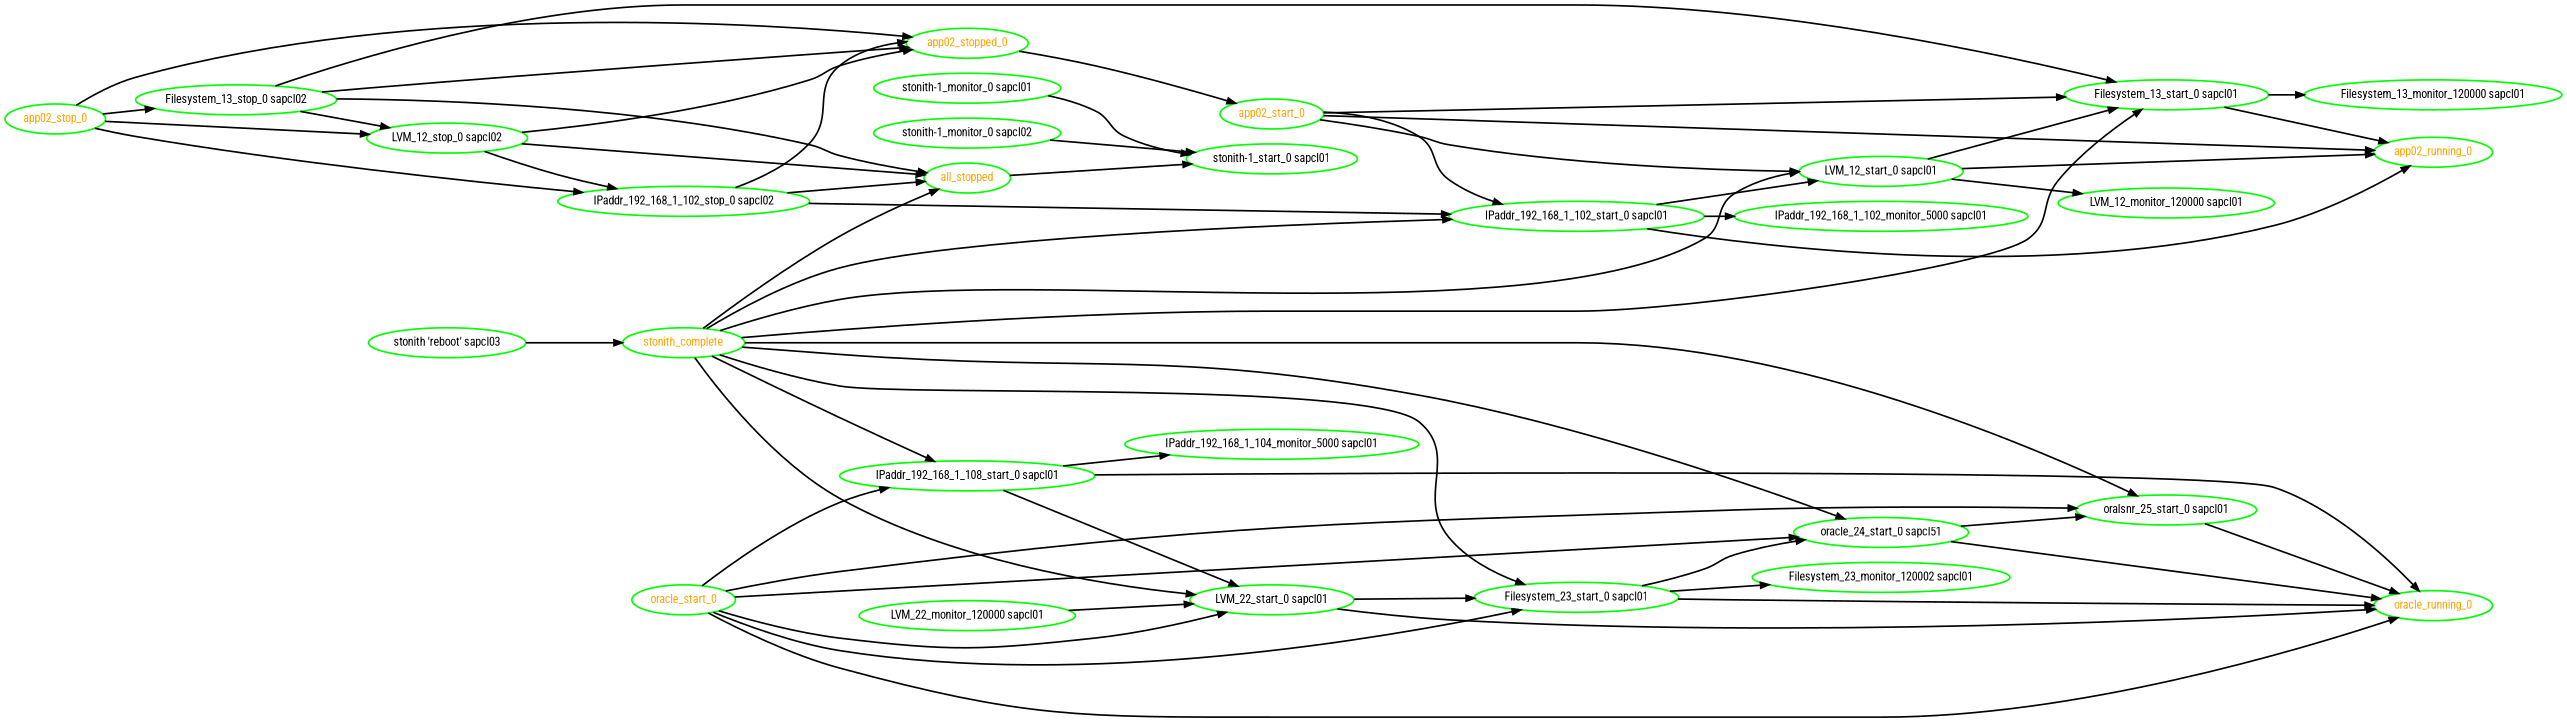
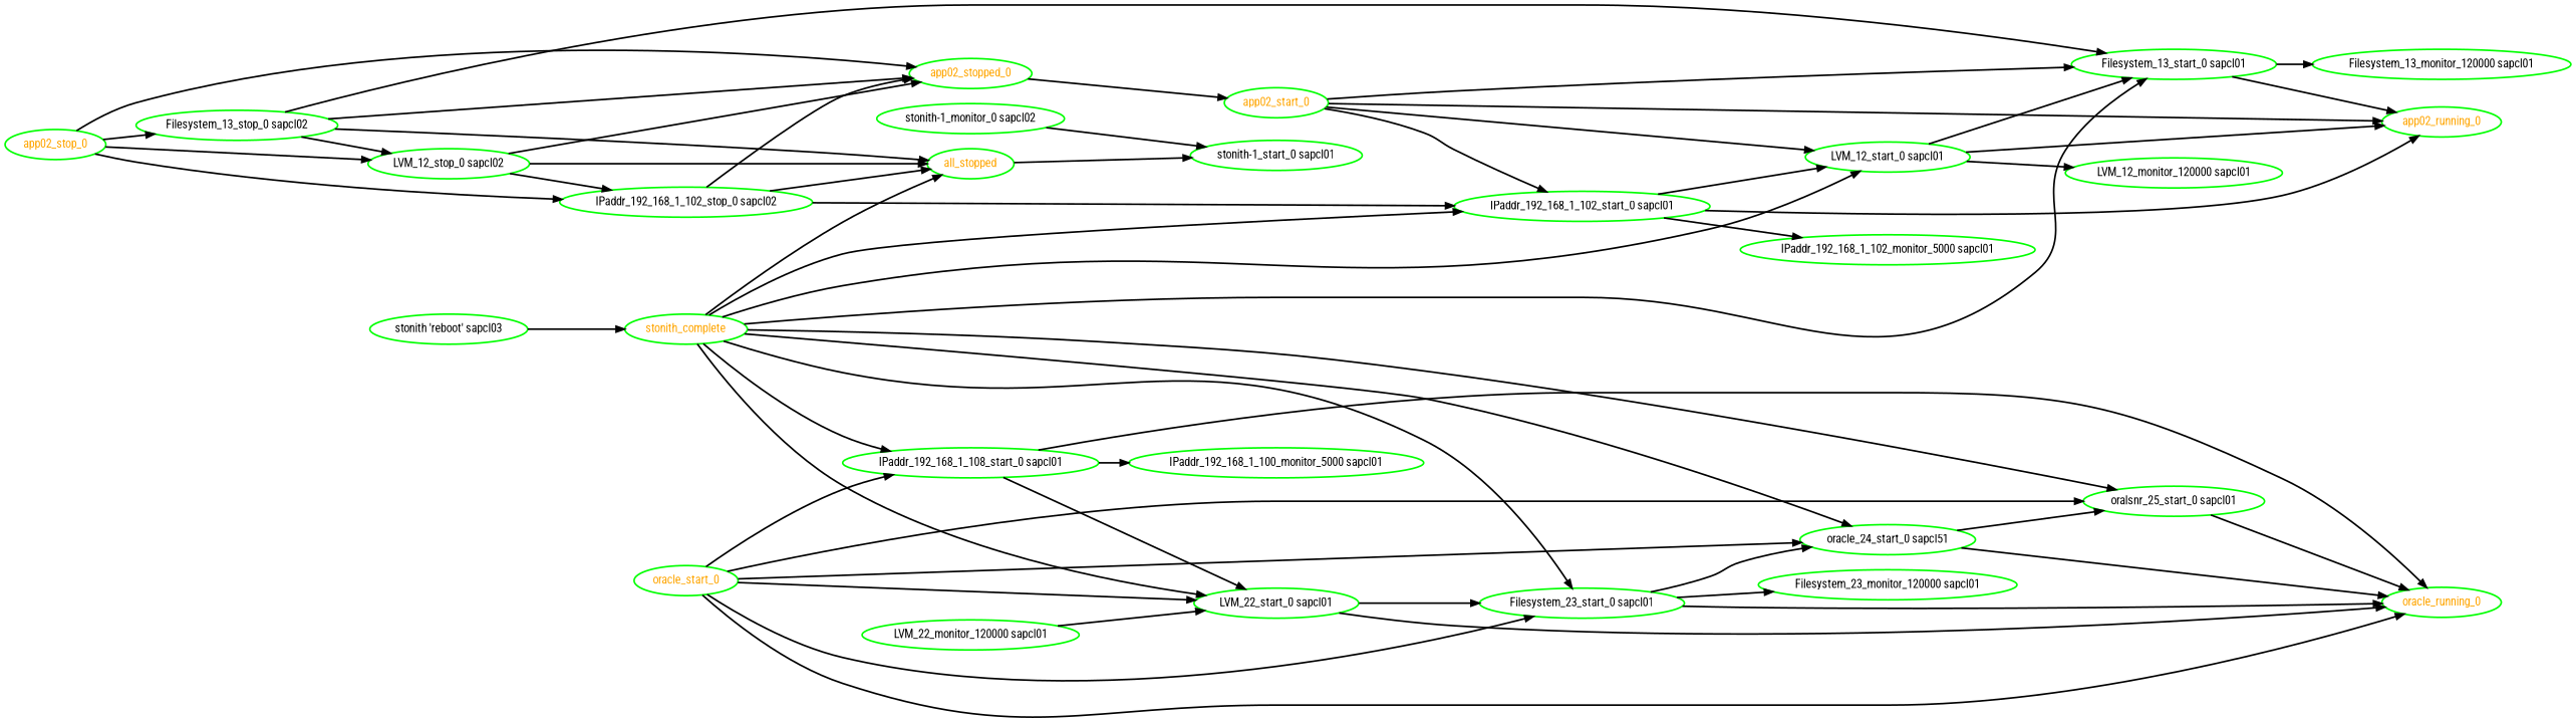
  digraph {
    fontname="Roboto Condensed"
    rankdir=LR
    node [color=green fontcolor=black fontname="Roboto Condensed" style=bold]
    edge [fontname="Roboto Condensed" style=bold]
    "Filesystem_13_start_0 sapcl01"
    "Filesystem_13_monitor_120000 sapcl01"
    app02_running_0 [fontcolor=orange]
    "Filesystem_13_stop_0 sapcl02"
    "LVM_12_stop_0 sapcl02"
    all_stopped [fontcolor=orange]
    app02_stopped_0 [fontcolor=orange]
    "IPaddr_192_168_1_102_stop_0 sapcl02"
    "stonith-1_start_0 sapcl01"
    app02_start_0 [fontcolor=orange]
    "LVM_12_start_0 sapcl01"
    "LVM_12_monitor_120000 sapcl01"
    "IPaddr_192_168_1_102_start_0 sapcl01"
    "Filesystem_23_start_0 sapcl01"
-   "Filesystem_23_monitor_120000 sapcl01" [label="Filesystem_23_monitor_120002 sapcl01"]
+   "Filesystem_23_monitor_120000 sapcl01"
    n16 [label="oracle_24_start_0 sapcl51"]
    oracle_running_0 [fontcolor=orange]
    "oralsnr_25_start_0 sapcl01"
    "IPaddr_192_168_1_102_monitor_5000 sapcl01"
    n20 [label="IPaddr_192_168_1_108_start_0 sapcl01"]
-   "IPaddr_192_168_1_104_monitor_5000 sapcl01"
+   "IPaddr_192_168_1_104_monitor_5000 sapcl01" [label="IPaddr_192_168_1_100_monitor_5000 sapcl01"]
    "LVM_22_start_0 sapcl01"
    "LVM_22_monitor_120000 sapcl01"
    app02_stop_0 [fontcolor=orange]
    oracle_start_0 [fontcolor=orange]
    stonith_complete [fontcolor=orange]
    "stonith 'reboot' sapcl03"
-   "stonith-1_monitor_0 sapcl01"
    "stonith-1_monitor_0 sapcl02"
    "Filesystem_13_start_0 sapcl01" -> "Filesystem_13_monitor_120000 sapcl01"
    "Filesystem_13_start_0 sapcl01" -> app02_running_0
    "Filesystem_13_stop_0 sapcl02" -> "Filesystem_13_start_0 sapcl01"
    "Filesystem_13_stop_0 sapcl02" -> "LVM_12_stop_0 sapcl02"
    "Filesystem_13_stop_0 sapcl02" -> all_stopped
    "Filesystem_13_stop_0 sapcl02" -> app02_stopped_0
    "LVM_12_stop_0 sapcl02" -> all_stopped
    "LVM_12_stop_0 sapcl02" -> app02_stopped_0
    "LVM_12_stop_0 sapcl02" -> "IPaddr_192_168_1_102_stop_0 sapcl02"
    all_stopped -> "stonith-1_start_0 sapcl01"
    app02_stopped_0 -> app02_start_0
    "IPaddr_192_168_1_102_stop_0 sapcl02" -> all_stopped
    "IPaddr_192_168_1_102_stop_0 sapcl02" -> app02_stopped_0
    "IPaddr_192_168_1_102_stop_0 sapcl02" -> "IPaddr_192_168_1_102_start_0 sapcl01"
    app02_start_0 -> "Filesystem_13_start_0 sapcl01"
    app02_start_0 -> app02_running_0
    app02_start_0 -> "LVM_12_start_0 sapcl01"
    app02_start_0 -> "IPaddr_192_168_1_102_start_0 sapcl01"
    "LVM_12_start_0 sapcl01" -> "Filesystem_13_start_0 sapcl01"
    "LVM_12_start_0 sapcl01" -> app02_running_0
    "LVM_12_start_0 sapcl01" -> "LVM_12_monitor_120000 sapcl01"
    "IPaddr_192_168_1_102_start_0 sapcl01" -> app02_running_0
    "IPaddr_192_168_1_102_start_0 sapcl01" -> "LVM_12_start_0 sapcl01"
    "IPaddr_192_168_1_102_start_0 sapcl01" -> "IPaddr_192_168_1_102_monitor_5000 sapcl01"
    "Filesystem_23_start_0 sapcl01" -> "Filesystem_23_monitor_120000 sapcl01"
    "Filesystem_23_start_0 sapcl01" -> n16
    "Filesystem_23_start_0 sapcl01" -> oracle_running_0
    n16 -> oracle_running_0
    n16 -> "oralsnr_25_start_0 sapcl01"
    "oralsnr_25_start_0 sapcl01" -> oracle_running_0
    n20 -> oracle_running_0
    n20 -> "IPaddr_192_168_1_104_monitor_5000 sapcl01"
    n20 -> "LVM_22_start_0 sapcl01"
    "LVM_22_start_0 sapcl01" -> "Filesystem_23_start_0 sapcl01"
    "LVM_22_start_0 sapcl01" -> oracle_running_0
    "LVM_22_monitor_120000 sapcl01" -> "LVM_22_start_0 sapcl01"
    app02_stop_0 -> "Filesystem_13_stop_0 sapcl02"
    app02_stop_0 -> "LVM_12_stop_0 sapcl02"
    app02_stop_0 -> app02_stopped_0
    app02_stop_0 -> "IPaddr_192_168_1_102_stop_0 sapcl02"
    oracle_start_0 -> "Filesystem_23_start_0 sapcl01"
    oracle_start_0 -> n16
    oracle_start_0 -> oracle_running_0
    oracle_start_0 -> "oralsnr_25_start_0 sapcl01"
    oracle_start_0 -> n20
    oracle_start_0 -> "LVM_22_start_0 sapcl01"
    stonith_complete -> "Filesystem_13_start_0 sapcl01"
    stonith_complete -> all_stopped
    stonith_complete -> "LVM_12_start_0 sapcl01"
    stonith_complete -> "IPaddr_192_168_1_102_start_0 sapcl01"
    stonith_complete -> "Filesystem_23_start_0 sapcl01"
    stonith_complete -> n16
    stonith_complete -> "oralsnr_25_start_0 sapcl01"
    stonith_complete -> n20
    stonith_complete -> "LVM_22_start_0 sapcl01"
    "stonith 'reboot' sapcl03" -> stonith_complete
-   "stonith-1_monitor_0 sapcl01" -> "stonith-1_start_0 sapcl01"
    "stonith-1_monitor_0 sapcl02" -> "stonith-1_start_0 sapcl01"
  }
